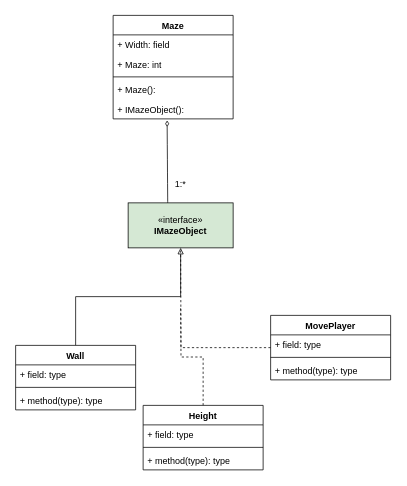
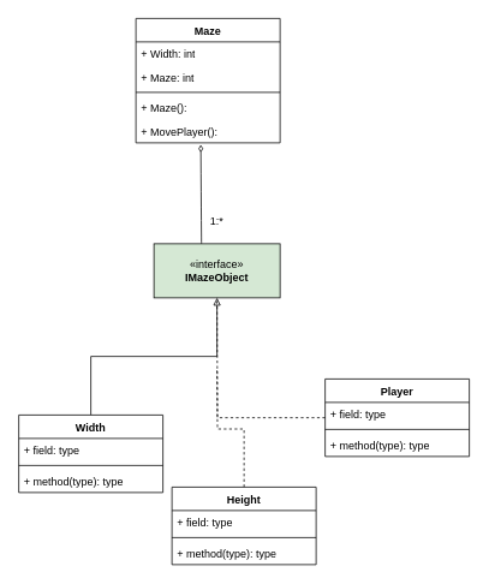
  <mxCell id="0" />
  <mxCell id="1" parent="0" />
  <mxCell id="2" value="«interface»&lt;br&gt;&lt;b&gt;IMazeObject&lt;/b&gt;" style="html=1;whiteSpace=wrap;fillColor=#d5e8d4;" vertex="1" parent="1"><mxGeometry x="170" y="270" width="140" height="60" as="geometry" /></mxCell>
  <mxCell id="3" style="edgeStyle=orthogonalEdgeStyle;rounded=0;orthogonalLoop=1;jettySize=auto;html=1;dashed=0;endArrow=block;endFill=0;" edge="1" parent="1" source="4" target="2"><mxGeometry relative="1" as="geometry" /></mxCell>
- <mxCell id="4" value="Wall" style="swimlane;fontStyle=1;align=center;verticalAlign=top;childLayout=stackLayout;horizontal=1;startSize=26;horizontalStack=0;resizeParent=1;resizeParentMax=0;resizeLast=0;collapsible=1;marginBottom=0;whiteSpace=wrap;html=1;" vertex="1" parent="1"><mxGeometry x="20" y="460" width="160" height="86" as="geometry" /></mxCell>
+ <mxCell id="4" value="Width" style="swimlane;fontStyle=1;align=center;verticalAlign=top;childLayout=stackLayout;horizontal=1;startSize=26;horizontalStack=0;resizeParent=1;resizeParentMax=0;resizeLast=0;collapsible=1;marginBottom=0;whiteSpace=wrap;html=1;" vertex="1" parent="1"><mxGeometry x="20" y="460" width="160" height="86" as="geometry" /></mxCell>
  <mxCell id="5" value="+ field: type" style="text;strokeColor=none;fillColor=none;align=left;verticalAlign=top;spacingLeft=4;spacingRight=4;overflow=hidden;rotatable=0;points=[[0,0.5],[1,0.5]];portConstraint=eastwest;whiteSpace=wrap;html=1;" vertex="1" parent="4"><mxGeometry y="26" width="160" height="26" as="geometry" /></mxCell>
  <mxCell id="6" value="" style="line;strokeWidth=1;fillColor=none;align=left;verticalAlign=middle;spacingTop=-1;spacingLeft=3;spacingRight=3;rotatable=0;labelPosition=right;points=[];portConstraint=eastwest;strokeColor=inherit;" vertex="1" parent="4"><mxGeometry y="52" width="160" height="8" as="geometry" /></mxCell>
  <mxCell id="7" value="+ method(type): type" style="text;strokeColor=none;fillColor=none;align=left;verticalAlign=top;spacingLeft=4;spacingRight=4;overflow=hidden;rotatable=0;points=[[0,0.5],[1,0.5]];portConstraint=eastwest;whiteSpace=wrap;html=1;" vertex="1" parent="4"><mxGeometry y="60" width="160" height="26" as="geometry" /></mxCell>
  <mxCell id="8" style="edgeStyle=orthogonalEdgeStyle;rounded=0;orthogonalLoop=1;jettySize=auto;html=1;dashed=1;endArrow=none;endFill=0;" edge="1" parent="1" source="9"><mxGeometry relative="1" as="geometry"><mxPoint x="240" y="410" as="targetPoint" /></mxGeometry></mxCell>
  <mxCell id="9" value="Height" style="swimlane;fontStyle=1;align=center;verticalAlign=top;childLayout=stackLayout;horizontal=1;startSize=26;horizontalStack=0;resizeParent=1;resizeParentMax=0;resizeLast=0;collapsible=1;marginBottom=0;whiteSpace=wrap;html=1;" vertex="1" parent="1"><mxGeometry x="190" y="540" width="160" height="86" as="geometry" /></mxCell>
  <mxCell id="10" value="+ field: type" style="text;strokeColor=none;fillColor=none;align=left;verticalAlign=top;spacingLeft=4;spacingRight=4;overflow=hidden;rotatable=0;points=[[0,0.5],[1,0.5]];portConstraint=eastwest;whiteSpace=wrap;html=1;" vertex="1" parent="9"><mxGeometry y="26" width="160" height="26" as="geometry" /></mxCell>
  <mxCell id="11" value="" style="line;strokeWidth=1;fillColor=none;align=left;verticalAlign=middle;spacingTop=-1;spacingLeft=3;spacingRight=3;rotatable=0;labelPosition=right;points=[];portConstraint=eastwest;strokeColor=inherit;" vertex="1" parent="9"><mxGeometry y="52" width="160" height="8" as="geometry" /></mxCell>
  <mxCell id="12" value="+ method(type): type" style="text;strokeColor=none;fillColor=none;align=left;verticalAlign=top;spacingLeft=4;spacingRight=4;overflow=hidden;rotatable=0;points=[[0,0.5],[1,0.5]];portConstraint=eastwest;whiteSpace=wrap;html=1;" vertex="1" parent="9"><mxGeometry y="60" width="160" height="26" as="geometry" /></mxCell>
  <mxCell id="13" style="edgeStyle=orthogonalEdgeStyle;rounded=0;orthogonalLoop=1;jettySize=auto;html=1;dashed=1;endArrow=none;endFill=0;" edge="1" parent="1" source="14"><mxGeometry relative="1" as="geometry"><mxPoint x="240" y="330" as="targetPoint" /></mxGeometry></mxCell>
- <mxCell id="14" value="MovePlayer" style="swimlane;fontStyle=1;align=center;verticalAlign=top;childLayout=stackLayout;horizontal=1;startSize=26;horizontalStack=0;resizeParent=1;resizeParentMax=0;resizeLast=0;collapsible=1;marginBottom=0;whiteSpace=wrap;html=1;" vertex="1" parent="1"><mxGeometry x="360" y="420" width="160" height="86" as="geometry" /></mxCell>
+ <mxCell id="14" value="Player" style="swimlane;fontStyle=1;align=center;verticalAlign=top;childLayout=stackLayout;horizontal=1;startSize=26;horizontalStack=0;resizeParent=1;resizeParentMax=0;resizeLast=0;collapsible=1;marginBottom=0;whiteSpace=wrap;html=1;" vertex="1" parent="1"><mxGeometry x="360" y="420" width="160" height="86" as="geometry" /></mxCell>
  <mxCell id="15" value="+ field: type" style="text;strokeColor=none;fillColor=none;align=left;verticalAlign=top;spacingLeft=4;spacingRight=4;overflow=hidden;rotatable=0;points=[[0,0.5],[1,0.5]];portConstraint=eastwest;whiteSpace=wrap;html=1;" vertex="1" parent="14"><mxGeometry y="26" width="160" height="26" as="geometry" /></mxCell>
  <mxCell id="16" value="" style="line;strokeWidth=1;fillColor=none;align=left;verticalAlign=middle;spacingTop=-1;spacingLeft=3;spacingRight=3;rotatable=0;labelPosition=right;points=[];portConstraint=eastwest;strokeColor=inherit;" vertex="1" parent="14"><mxGeometry y="52" width="160" height="8" as="geometry" /></mxCell>
  <mxCell id="17" value="+ method(type): type" style="text;strokeColor=none;fillColor=none;align=left;verticalAlign=top;spacingLeft=4;spacingRight=4;overflow=hidden;rotatable=0;points=[[0,0.5],[1,0.5]];portConstraint=eastwest;whiteSpace=wrap;html=1;" vertex="1" parent="14"><mxGeometry y="60" width="160" height="26" as="geometry" /></mxCell>
  <mxCell id="18" value="Maze" style="swimlane;fontStyle=1;align=center;verticalAlign=top;childLayout=stackLayout;horizontal=1;startSize=26;horizontalStack=0;resizeParent=1;resizeParentMax=0;resizeLast=0;collapsible=1;marginBottom=0;whiteSpace=wrap;html=1;" vertex="1" parent="1"><mxGeometry x="150" y="20" width="160" height="138" as="geometry" /></mxCell>
- <mxCell id="19" value="+ Width: field" style="text;strokeColor=none;fillColor=none;align=left;verticalAlign=top;spacingLeft=4;spacingRight=4;overflow=hidden;rotatable=0;points=[[0,0.5],[1,0.5]];portConstraint=eastwest;whiteSpace=wrap;html=1;" vertex="1" parent="18"><mxGeometry y="26" width="160" height="26" as="geometry" /></mxCell>
+ <mxCell id="19" value="+ Width: int" style="text;strokeColor=none;fillColor=none;align=left;verticalAlign=top;spacingLeft=4;spacingRight=4;overflow=hidden;rotatable=0;points=[[0,0.5],[1,0.5]];portConstraint=eastwest;whiteSpace=wrap;html=1;" vertex="1" parent="18"><mxGeometry y="26" width="160" height="26" as="geometry" /></mxCell>
  <mxCell id="20" value="+ Maze: int" style="text;strokeColor=none;fillColor=none;align=left;verticalAlign=top;spacingLeft=4;spacingRight=4;overflow=hidden;rotatable=0;points=[[0,0.5],[1,0.5]];portConstraint=eastwest;whiteSpace=wrap;html=1;" vertex="1" parent="18"><mxGeometry y="52" width="160" height="26" as="geometry" /></mxCell>
  <mxCell id="21" value="" style="line;strokeWidth=1;fillColor=none;align=left;verticalAlign=middle;spacingTop=-1;spacingLeft=3;spacingRight=3;rotatable=0;labelPosition=right;points=[];portConstraint=eastwest;strokeColor=inherit;" vertex="1" parent="18"><mxGeometry y="78" width="160" height="8" as="geometry" /></mxCell>
  <mxCell id="22" value="+ Maze():&amp;nbsp;" style="text;strokeColor=none;fillColor=none;align=left;verticalAlign=top;spacingLeft=4;spacingRight=4;overflow=hidden;rotatable=0;points=[[0,0.5],[1,0.5]];portConstraint=eastwest;whiteSpace=wrap;html=1;" vertex="1" parent="18"><mxGeometry y="86" width="160" height="26" as="geometry" /></mxCell>
- <mxCell id="23" value="+ IMazeObject():&amp;nbsp;" style="text;strokeColor=none;fillColor=none;align=left;verticalAlign=top;spacingLeft=4;spacingRight=4;overflow=hidden;rotatable=0;points=[[0,0.5],[1,0.5]];portConstraint=eastwest;whiteSpace=wrap;html=1;" vertex="1" parent="18"><mxGeometry y="112" width="160" height="26" as="geometry" /></mxCell>
+ <mxCell id="23" value="+ MovePlayer():&amp;nbsp;" style="text;strokeColor=none;fillColor=none;align=left;verticalAlign=top;spacingLeft=4;spacingRight=4;overflow=hidden;rotatable=0;points=[[0,0.5],[1,0.5]];portConstraint=eastwest;whiteSpace=wrap;html=1;" vertex="1" parent="18"><mxGeometry y="112" width="160" height="26" as="geometry" /></mxCell>
  <mxCell id="24" value="1:*" style="text;html=1;align=center;verticalAlign=middle;whiteSpace=wrap;rounded=0;" vertex="1" parent="1"><mxGeometry x="210" y="230" width="60" height="30" as="geometry" /></mxCell>
  <mxCell id="25" style="rounded=0;orthogonalLoop=1;jettySize=auto;html=1;endArrow=diamondThin;endFill=0;jumpSize=15;curved=1;exitX=0.377;exitY=-0.003;exitDx=0;exitDy=0;exitPerimeter=0;" edge="1" parent="1" source="2"><mxGeometry relative="1" as="geometry"><mxPoint x="222" y="160" as="targetPoint" /></mxGeometry></mxCell>
